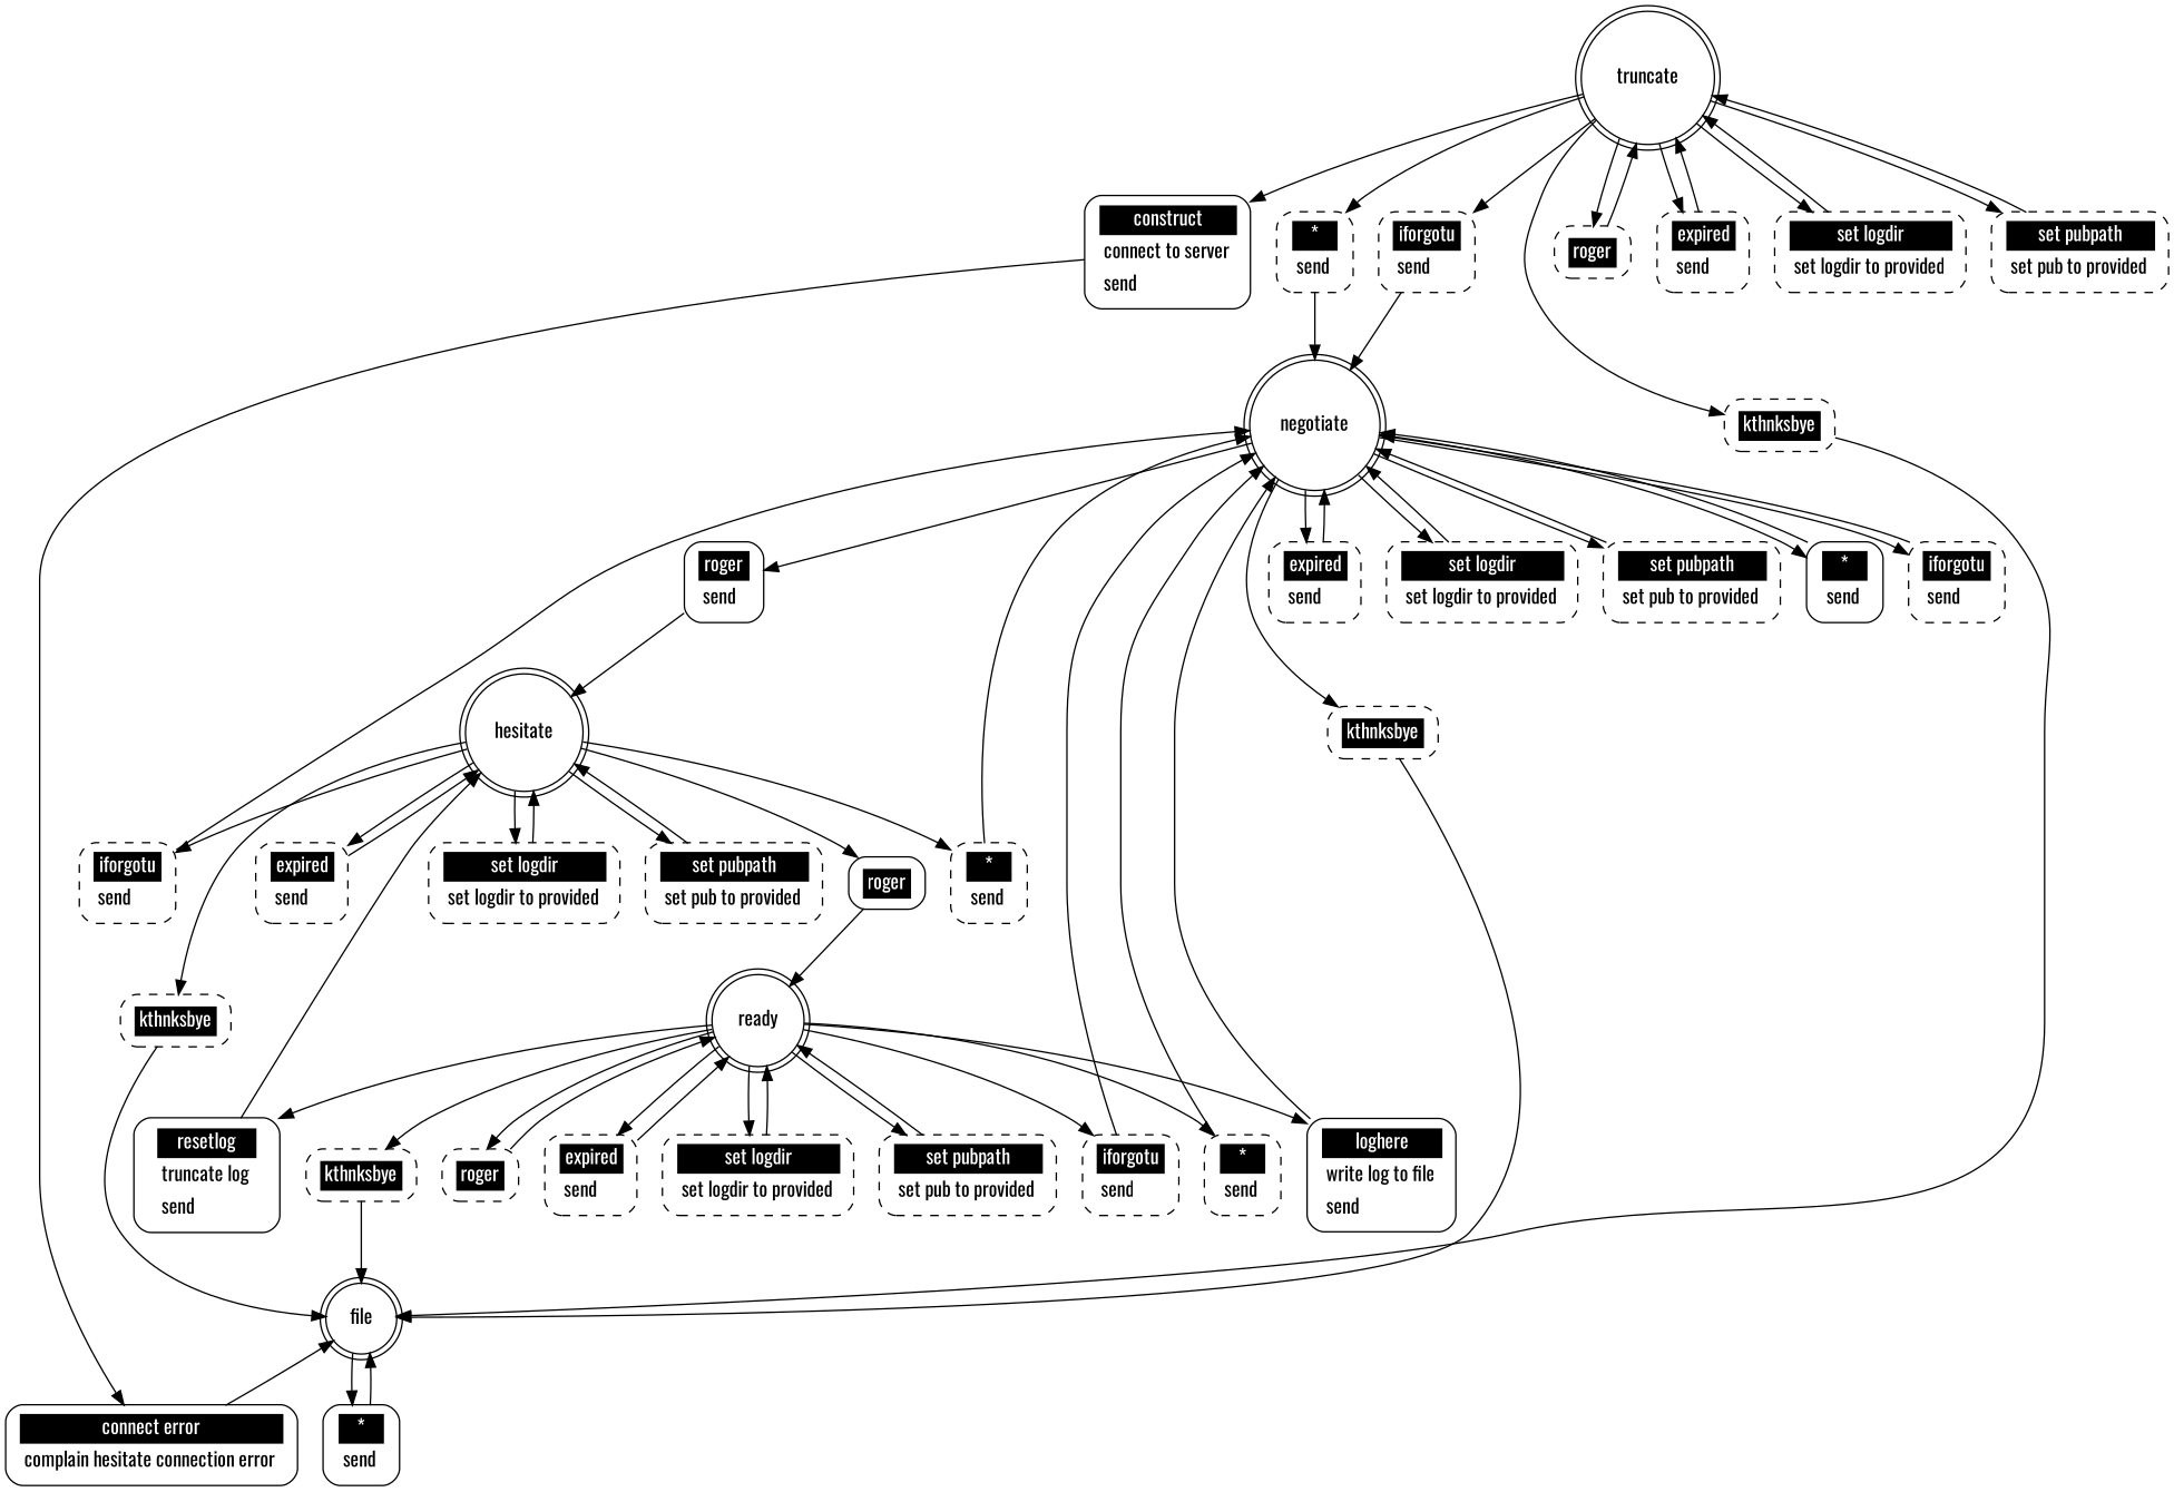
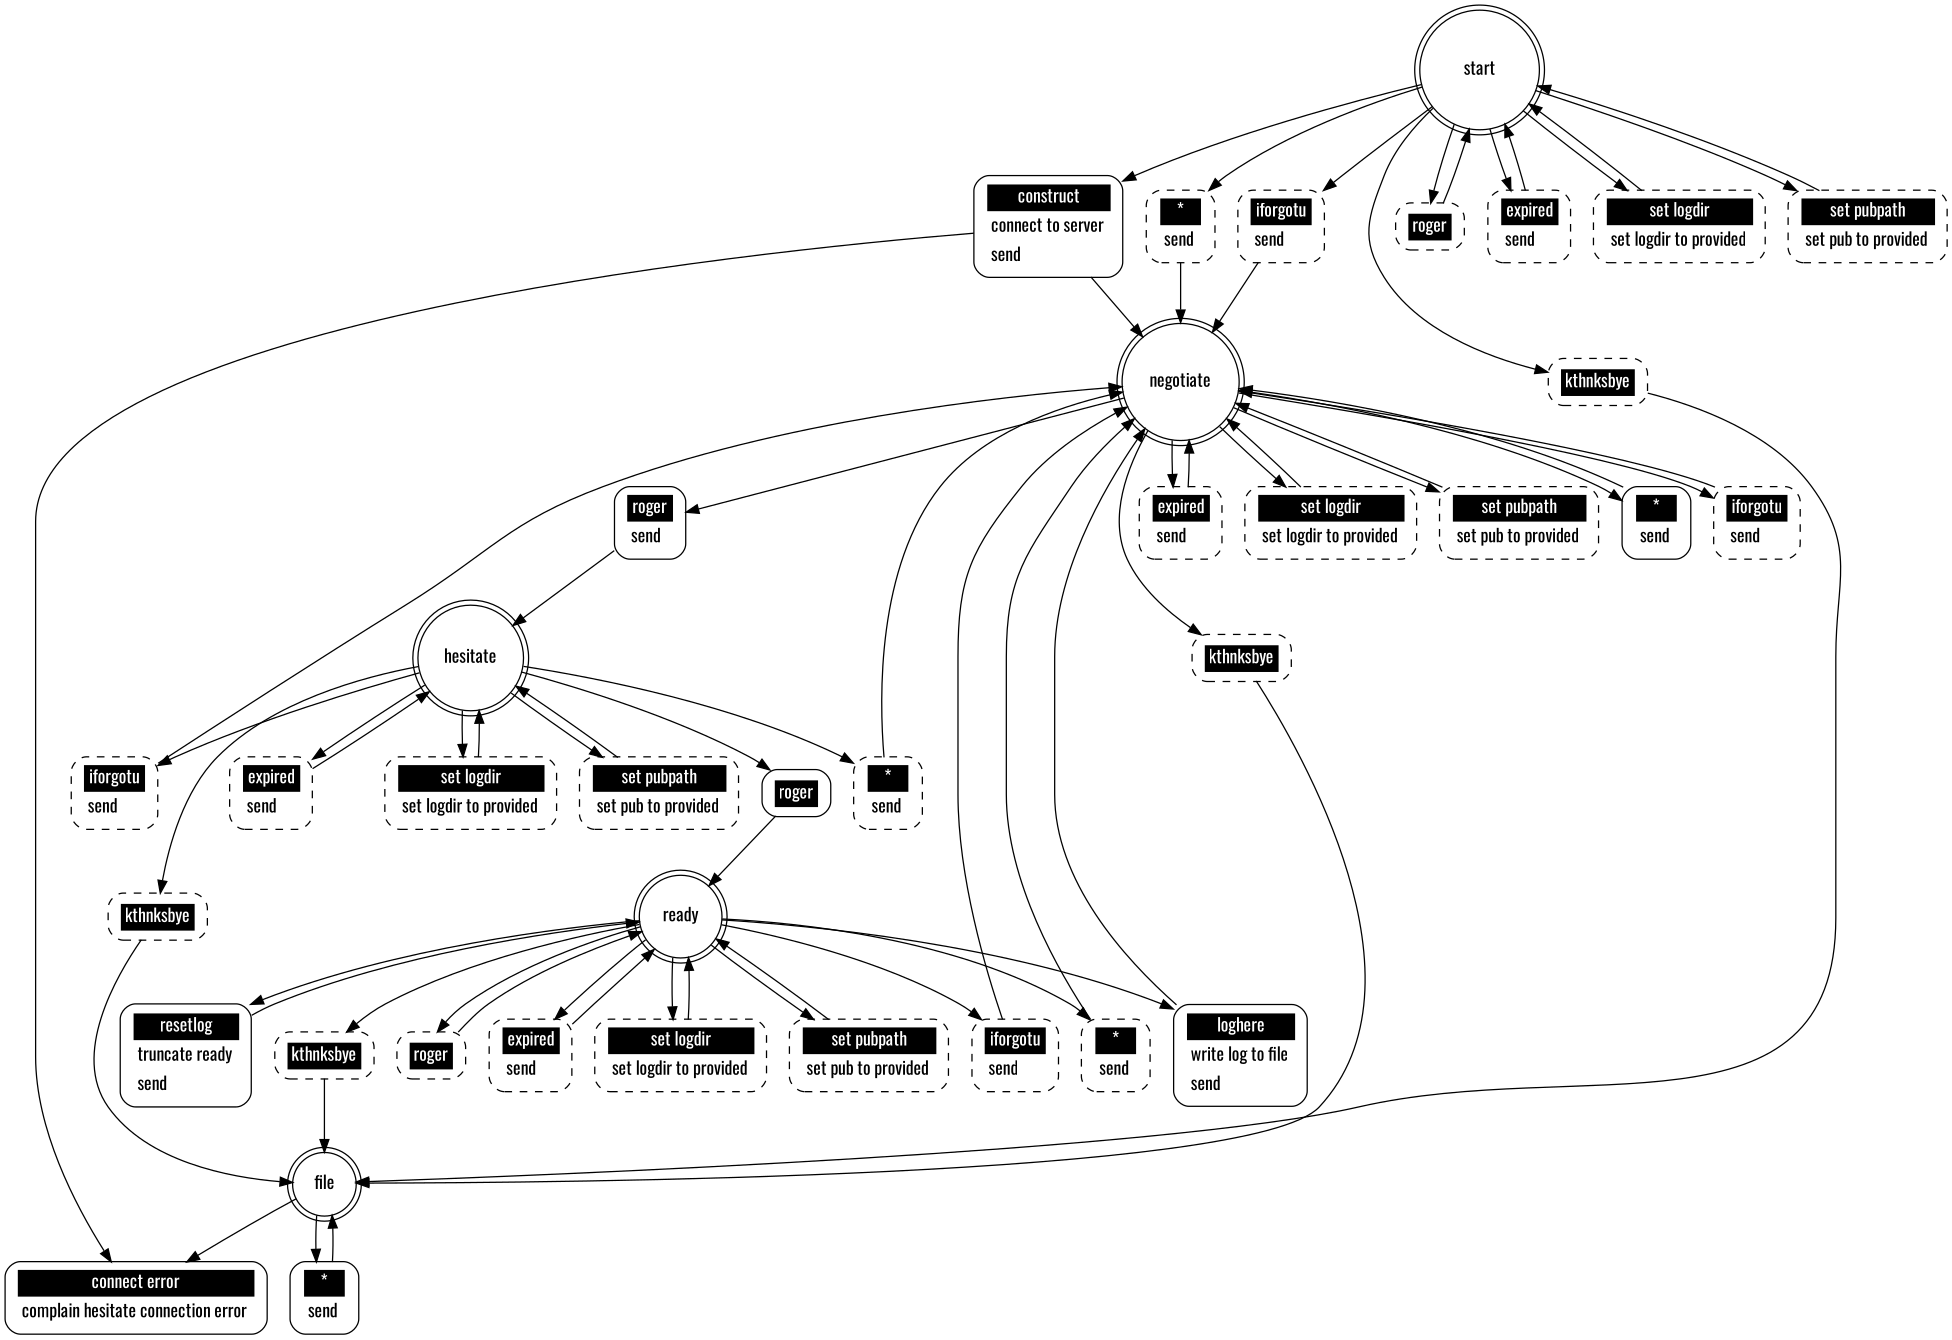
  digraph {
    fontname=Oswald
    node [fontname=Oswald shape=Mrecord style=dashed]
    edge [fontname=Oswald]
-   start [shape=doublecircle label=truncate style=""]
+   start [shape=doublecircle style=""]
    n2 [label=<<table border="0" cellborder="0" cellpadding="3" bgcolor="white"><tr><td bgcolor="black" align="center" colspan="2"><font color="white">iforgotu</font></td></tr><tr><td align="left" port="r3">send</td></tr></table>>]
    n3 [label=<<table border="0" cellborder="0" cellpadding="3" bgcolor="white"><tr><td bgcolor="black" align="center" colspan="2"><font color="white">kthnksbye</font></td></tr></table>>]
    n4 [label=<<table border="0" cellborder="0" cellpadding="3" bgcolor="white"><tr><td bgcolor="black" align="center" colspan="2"><font color="white">roger</font></td></tr></table>>]
    n5 [label=<<table border="0" cellborder="0" cellpadding="3" bgcolor="white"><tr><td bgcolor="black" align="center" colspan="2"><font color="white">expired</font></td></tr><tr><td align="left" port="r3">send</td></tr></table>>]
    n6 [label=<<table border="0" cellborder="0" cellpadding="3" bgcolor="white"><tr><td bgcolor="black" align="center" colspan="2"><font color="white">set logdir</font></td></tr><tr><td align="left" port="r3">set logdir to provided</td></tr></table>>]
    n7 [label=<<table border="0" cellborder="0" cellpadding="3" bgcolor="white"><tr><td bgcolor="black" align="center" colspan="2"><font color="white">set pubpath</font></td></tr><tr><td align="left" port="r3">set pub to provided</td></tr></table>>]
    n8 [label=<<table border="0" cellborder="0" cellpadding="3" bgcolor="white"><tr><td bgcolor="black" align="center" colspan="2"><font color="white">*</font></td></tr><tr><td align="left" port="r3">send</td></tr></table>>]
    n9 [label=<<table border="0" cellborder="0" cellpadding="3" bgcolor="white"><tr><td bgcolor="black" align="center" colspan="2"><font color="white">construct</font></td></tr><tr><td align="left" port="r3">connect to server</td></tr><tr><td align="left" port="r3">send</td></tr></table>> style=solid]
    negotiate [shape=doublecircle style=""]
    n11 [label=file shape=doublecircle style=""]
    n12 [label=<<table border="0" cellborder="0" cellpadding="3" bgcolor="white"><tr><td bgcolor="black" align="center" colspan="2"><font color="white">connect error</font></td></tr><tr><td align="left" port="r3">complain hesitate connection error</td></tr></table>> style=solid]
    n13 [label=<<table border="0" cellborder="0" cellpadding="3" bgcolor="white"><tr><td bgcolor="black" align="center" colspan="2"><font color="white">iforgotu</font></td></tr><tr><td align="left" port="r3">send</td></tr></table>>]
    n14 [label=<<table border="0" cellborder="0" cellpadding="3" bgcolor="white"><tr><td bgcolor="black" align="center" colspan="2"><font color="white">kthnksbye</font></td></tr></table>>]
    n15 [label=<<table border="0" cellborder="0" cellpadding="3" bgcolor="white"><tr><td bgcolor="black" align="center" colspan="2"><font color="white">expired</font></td></tr><tr><td align="left" port="r3">send</td></tr></table>>]
    n16 [label=<<table border="0" cellborder="0" cellpadding="3" bgcolor="white"><tr><td bgcolor="black" align="center" colspan="2"><font color="white">set logdir</font></td></tr><tr><td align="left" port="r3">set logdir to provided</td></tr></table>>]
    n17 [label=<<table border="0" cellborder="0" cellpadding="3" bgcolor="white"><tr><td bgcolor="black" align="center" colspan="2"><font color="white">set pubpath</font></td></tr><tr><td align="left" port="r3">set pub to provided</td></tr></table>>]
    n18 [label=<<table border="0" cellborder="0" cellpadding="3" bgcolor="white"><tr><td bgcolor="black" align="center" colspan="2"><font color="white">roger</font></td></tr><tr><td align="left" port="r3">send</td></tr></table>> style=solid]
    n19 [label=<<table border="0" cellborder="0" cellpadding="3" bgcolor="white"><tr><td bgcolor="black" align="center" colspan="2"><font color="white">*</font></td></tr><tr><td align="left" port="r3">send</td></tr></table>> style=solid]
    hesitate [shape=doublecircle style=""]
    n21 [label=<<table border="0" cellborder="0" cellpadding="3" bgcolor="white"><tr><td bgcolor="black" align="center" colspan="2"><font color="white">*</font></td></tr><tr><td align="left" port="r3">send</td></tr></table>> style=solid]
    n22 [label=<<table border="0" cellborder="0" cellpadding="3" bgcolor="white"><tr><td bgcolor="black" align="center" colspan="2"><font color="white">iforgotu</font></td></tr><tr><td align="left" port="r3">send</td></tr></table>>]
    n23 [label=<<table border="0" cellborder="0" cellpadding="3" bgcolor="white"><tr><td bgcolor="black" align="center" colspan="2"><font color="white">kthnksbye</font></td></tr></table>>]
    n24 [label=<<table border="0" cellborder="0" cellpadding="3" bgcolor="white"><tr><td bgcolor="black" align="center" colspan="2"><font color="white">expired</font></td></tr><tr><td align="left" port="r3">send</td></tr></table>>]
    n25 [label=<<table border="0" cellborder="0" cellpadding="3" bgcolor="white"><tr><td bgcolor="black" align="center" colspan="2"><font color="white">set logdir</font></td></tr><tr><td align="left" port="r3">set logdir to provided</td></tr></table>>]
    n26 [label=<<table border="0" cellborder="0" cellpadding="3" bgcolor="white"><tr><td bgcolor="black" align="center" colspan="2"><font color="white">set pubpath</font></td></tr><tr><td align="left" port="r3">set pub to provided</td></tr></table>>]
    n27 [label=<<table border="0" cellborder="0" cellpadding="3" bgcolor="white"><tr><td bgcolor="black" align="center" colspan="2"><font color="white">*</font></td></tr><tr><td align="left" port="r3">send</td></tr></table>>]
    n28 [label=<<table border="0" cellborder="0" cellpadding="3" bgcolor="white"><tr><td bgcolor="black" align="center" colspan="2"><font color="white">roger</font></td></tr></table>> style=solid]
    ready [shape=doublecircle style=""]
    n30 [label=<<table border="0" cellborder="0" cellpadding="3" bgcolor="white"><tr><td bgcolor="black" align="center" colspan="2"><font color="white">iforgotu</font></td></tr><tr><td align="left" port="r3">send</td></tr></table>>]
    n31 [label=<<table border="0" cellborder="0" cellpadding="3" bgcolor="white"><tr><td bgcolor="black" align="center" colspan="2"><font color="white">kthnksbye</font></td></tr></table>>]
    n32 [label=<<table border="0" cellborder="0" cellpadding="3" bgcolor="white"><tr><td bgcolor="black" align="center" colspan="2"><font color="white">roger</font></td></tr></table>>]
    n33 [label=<<table border="0" cellborder="0" cellpadding="3" bgcolor="white"><tr><td bgcolor="black" align="center" colspan="2"><font color="white">expired</font></td></tr><tr><td align="left" port="r3">send</td></tr></table>>]
    n34 [label=<<table border="0" cellborder="0" cellpadding="3" bgcolor="white"><tr><td bgcolor="black" align="center" colspan="2"><font color="white">set logdir</font></td></tr><tr><td align="left" port="r3">set logdir to provided</td></tr></table>>]
    n35 [label=<<table border="0" cellborder="0" cellpadding="3" bgcolor="white"><tr><td bgcolor="black" align="center" colspan="2"><font color="white">set pubpath</font></td></tr><tr><td align="left" port="r3">set pub to provided</td></tr></table>>]
    n36 [label=<<table border="0" cellborder="0" cellpadding="3" bgcolor="white"><tr><td bgcolor="black" align="center" colspan="2"><font color="white">*</font></td></tr><tr><td align="left" port="r3">send</td></tr></table>>]
-   n37 [label=<<table border="0" cellborder="0" cellpadding="3" bgcolor="white"><tr><td bgcolor="black" align="center" colspan="2"><font color="white">resetlog</font></td></tr><tr><td align="left" port="r3">truncate log</td></tr><tr><td align="left" port="r3">send</td></tr></table>> style=solid]
+   n37 [label=<<table border="0" cellborder="0" cellpadding="3" bgcolor="white"><tr><td bgcolor="black" align="center" colspan="2"><font color="white">resetlog</font></td></tr><tr><td align="left" port="r3">truncate ready</td></tr><tr><td align="left" port="r3">send</td></tr></table>> style=solid]
    n38 [label=<<table border="0" cellborder="0" cellpadding="3" bgcolor="white"><tr><td bgcolor="black" align="center" colspan="2"><font color="white">loghere</font></td></tr><tr><td align="left" port="r3">write log to file</td></tr><tr><td align="left" port="r3">send</td></tr></table>> style=solid]
    start -> n2
    start -> n3
    start -> n4
    start -> n5
    start -> n6
    start -> n7
    start -> n8
    start -> n9
    n2 -> negotiate
    n3 -> n11
    n4 -> start
    n5 -> start
    n6 -> start
    n7 -> start
    n8 -> negotiate
+   n9 -> negotiate
    n9 -> n12
    negotiate -> n13
    negotiate -> n14
    negotiate -> n15
    negotiate -> n16
    negotiate -> n17
    negotiate -> n18
    negotiate -> n19
    n11 -> n21
-   n12 -> n11
+   n11 -> n12
    n13 -> negotiate
    n14 -> n11
    n15 -> negotiate
    n16 -> negotiate
    n17 -> negotiate
    n18 -> hesitate
    n19 -> negotiate
    hesitate -> n22
    hesitate -> n23
    hesitate -> n24
    hesitate -> n25
    hesitate -> n26
    hesitate -> n27
    hesitate -> n28
    n21 -> n11
    n22 -> negotiate
    n23 -> n11
    n24 -> hesitate
    n25 -> hesitate
    n26 -> hesitate
    n27 -> negotiate
    n28 -> ready
    ready -> n30
    ready -> n31
    ready -> n32
    ready -> n33
    ready -> n34
    ready -> n35
    ready -> n36
    ready -> n37
    ready -> n38
    n30 -> negotiate
    n31 -> n11
    n32 -> ready
    n33 -> ready
    n34 -> ready
    n35 -> ready
    n36 -> negotiate
-   n37 -> hesitate
+   n37 -> ready
    n38 -> negotiate
  }
